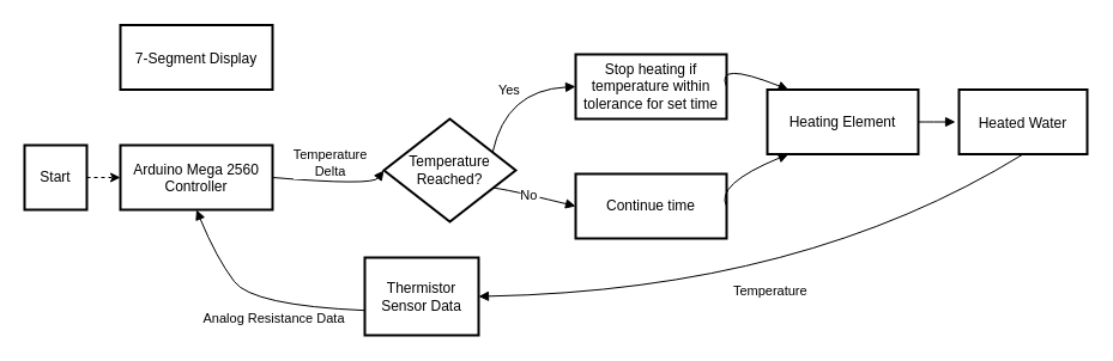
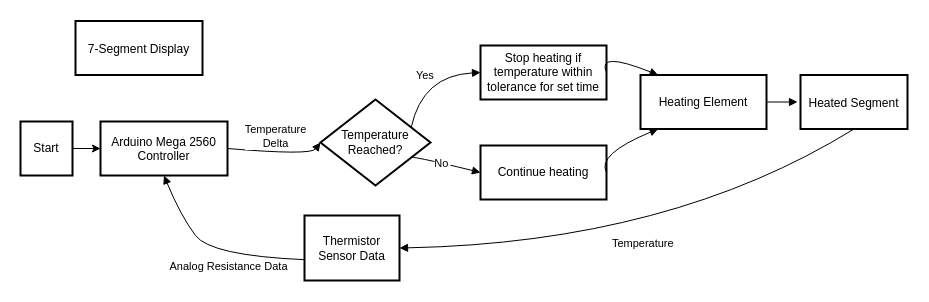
  <mxCell id="0" />
  <mxCell id="1" parent="0" />
  <mxCell id="2" value="Start" style="whiteSpace=wrap;strokeWidth=2;" parent="1" vertex="1"><mxGeometry x="20" y="121" width="52" height="54" as="geometry" /></mxCell>
  <mxCell id="3" value="Arduino Mega 2560&#10;Controller" style="rounded=0;arcSize=20;strokeWidth=2" parent="1" vertex="1"><mxGeometry x="100" y="121" width="127" height="54" as="geometry" /></mxCell>
  <mxCell id="4" value="Temperature Reached?" style="rhombus;strokeWidth=2;whiteSpace=wrap;" parent="1" vertex="1"><mxGeometry x="320" y="99" width="110" height="86" as="geometry" /></mxCell>
  <mxCell id="5" value="Stop heating if temperature within tolerance for set time" style="whiteSpace=wrap;strokeWidth=2;" parent="1" vertex="1"><mxGeometry x="480" y="45" width="126" height="54" as="geometry" /></mxCell>
- <mxCell id="6" value="Continue time" style="whiteSpace=wrap;strokeWidth=2;" parent="1" vertex="1"><mxGeometry x="480" y="145" width="126" height="54" as="geometry" /></mxCell>
+ <mxCell id="6" value="Continue heating" style="whiteSpace=wrap;strokeWidth=2;" parent="1" vertex="1"><mxGeometry x="480" y="145" width="126" height="54" as="geometry" /></mxCell>
  <mxCell id="7" value="Heating Element" style="whiteSpace=wrap;strokeWidth=2;" parent="1" vertex="1"><mxGeometry x="640" y="74.5" width="126" height="54" as="geometry" /></mxCell>
  <mxCell id="8" value="Thermistor Sensor Data" style="whiteSpace=wrap;strokeWidth=2;" parent="1" vertex="1"><mxGeometry x="304" y="215" width="95" height="65" as="geometry" /></mxCell>
- <mxCell id="9" value="Heated Water" style="rounded=0;arcSize=20;strokeWidth=2" parent="1" vertex="1"><mxGeometry x="800" y="74.5" width="107" height="54" as="geometry" /></mxCell>
+ <mxCell id="9" value="Heated Segment" style="rounded=0;arcSize=20;strokeWidth=2" parent="1" vertex="1"><mxGeometry x="800" y="74.5" width="107" height="54" as="geometry" /></mxCell>
  <mxCell id="10" value="" style="curved=1;startArrow=none;endArrow=block;exitX=1;exitY=0.5;entryX=0;entryY=0.5;exitDx=0;exitDy=0;" parent="1" source="3" target="4" edge="1"><mxGeometry relative="1" as="geometry"><Array as="points"><mxPoint x="310" y="155" /></Array></mxGeometry></mxCell>
  <mxCell id="11" value="Temperature&lt;br&gt;Delta" style="edgeLabel;html=1;align=center;verticalAlign=middle;resizable=0;points=[];" vertex="1" connectable="0" parent="10"><mxGeometry x="-0.041" y="2" relative="1" as="geometry"><mxPoint y="-15" as="offset" /></mxGeometry></mxCell>
  <mxCell id="12" value="Yes" style="curved=1;startArrow=none;endArrow=block;exitX=1;exitY=0.23;entryX=0;entryY=0.5;" parent="1" source="4" target="5" edge="1"><mxGeometry relative="1" as="geometry"><Array as="points"><mxPoint x="422" y="75" /></Array></mxGeometry></mxCell>
  <mxCell id="13" value="No" style="curved=1;startArrow=none;endArrow=block;exitX=1;exitY=0.78;entryX=0;entryY=0.5;" parent="1" source="4" target="6" edge="1"><mxGeometry relative="1" as="geometry"><Array as="points"><mxPoint x="407" y="154" /></Array></mxGeometry></mxCell>
  <mxCell id="14" value="" style="curved=1;startArrow=none;endArrow=block;exitX=1;exitY=0.5;entryX=0.14;entryY=0;" parent="1" source="5" target="7" edge="1"><mxGeometry relative="1" as="geometry"><Array as="points"><mxPoint x="596" y="50" /></Array></mxGeometry></mxCell>
  <mxCell id="15" value="" style="curved=1;startArrow=none;endArrow=block;exitX=1;exitY=0.5;entryX=0.14;entryY=1;" parent="1" source="6" target="7" edge="1"><mxGeometry relative="1" as="geometry"><Array as="points"><mxPoint x="596" y="154" /></Array></mxGeometry></mxCell>
  <mxCell id="16" value="" style="curved=1;startArrow=none;endArrow=block;exitX=1;exitY=0.5;entryX=0;entryY=0.5;" parent="1" source="7" edge="1"><mxGeometry relative="1" as="geometry"><Array as="points" /><mxPoint x="797" y="101.5" as="targetPoint" /></mxGeometry></mxCell>
  <mxCell id="17" value="Temperature" style="curved=1;startArrow=none;endArrow=block;exitX=0.5;exitY=1;entryX=1;entryY=0.5;entryDx=0;entryDy=0;exitDx=0;exitDy=0;" parent="1" source="9" target="8" edge="1"><mxGeometry relative="1" as="geometry"><Array as="points"><mxPoint x="670" y="242" /></Array><mxPoint x="886.349" y="125.151" as="sourcePoint" /></mxGeometry></mxCell>
  <mxCell id="18" value="" style="curved=1;startArrow=none;endArrow=block;exitX=0;exitY=0.68;entryX=0.5;entryY=1;entryDx=0;entryDy=0;" parent="1" source="8" target="3" edge="1"><mxGeometry relative="1" as="geometry"><Array as="points"><mxPoint x="210" y="255" /><mxPoint x="180" y="215" /></Array><mxPoint x="65" y="161.25" as="targetPoint" /></mxGeometry></mxCell>
  <mxCell id="19" value="Analog Resistance Data" style="edgeLabel;html=1;align=center;verticalAlign=middle;resizable=0;points=[];" vertex="1" connectable="0" parent="18"><mxGeometry x="-0.143" y="-2" relative="1" as="geometry"><mxPoint x="3" y="12" as="offset" /></mxGeometry></mxCell>
- <mxCell id="20" style="edgeStyle=orthogonalEdgeStyle;rounded=0;orthogonalLoop=1;jettySize=auto;html=1;exitX=1;exitY=0.5;exitDx=0;exitDy=0;entryX=0;entryY=0.5;entryDx=0;entryDy=0;dashed=1;" edge="1" parent="1" source="2" target="3"><mxGeometry relative="1" as="geometry"><mxPoint x="80" y="148" as="sourcePoint" /></mxGeometry></mxCell>
- <mxCell id="21" value="7-Segment Display" style="rounded=0;arcSize=20;strokeWidth=2" vertex="1" parent="1"><mxGeometry x="100" y="20.5" width="127" height="54" as="geometry" /></mxCell>
+ <mxCell id="20" style="edgeStyle=orthogonalEdgeStyle;rounded=0;orthogonalLoop=1;jettySize=auto;html=1;exitX=1;exitY=0.5;exitDx=0;exitDy=0;entryX=0;entryY=0.5;entryDx=0;entryDy=0;" edge="1" parent="1" source="2" target="3"><mxGeometry relative="1" as="geometry"><mxPoint x="80" y="148" as="sourcePoint" /></mxGeometry></mxCell>
+ <mxCell id="21" value="7-Segment Display" style="rounded=0;arcSize=20;strokeWidth=2" vertex="1" parent="1"><mxGeometry x="75" y="20.5" width="127" height="54" as="geometry" /></mxCell>
